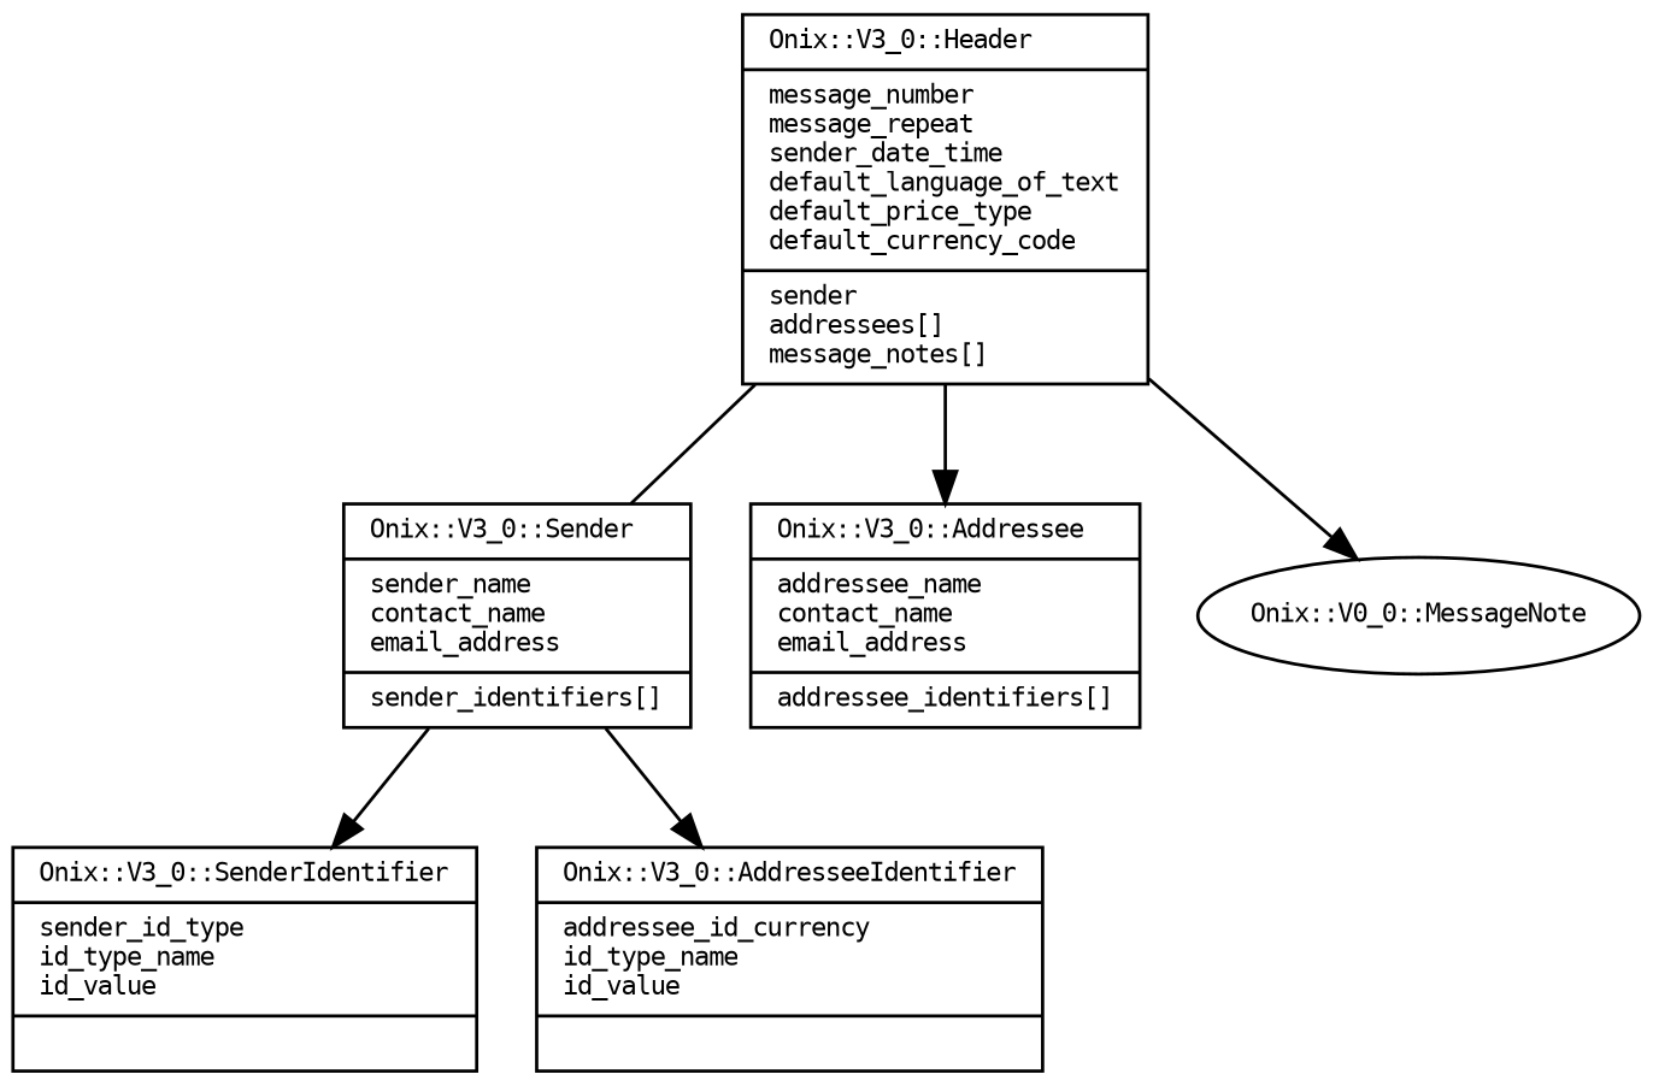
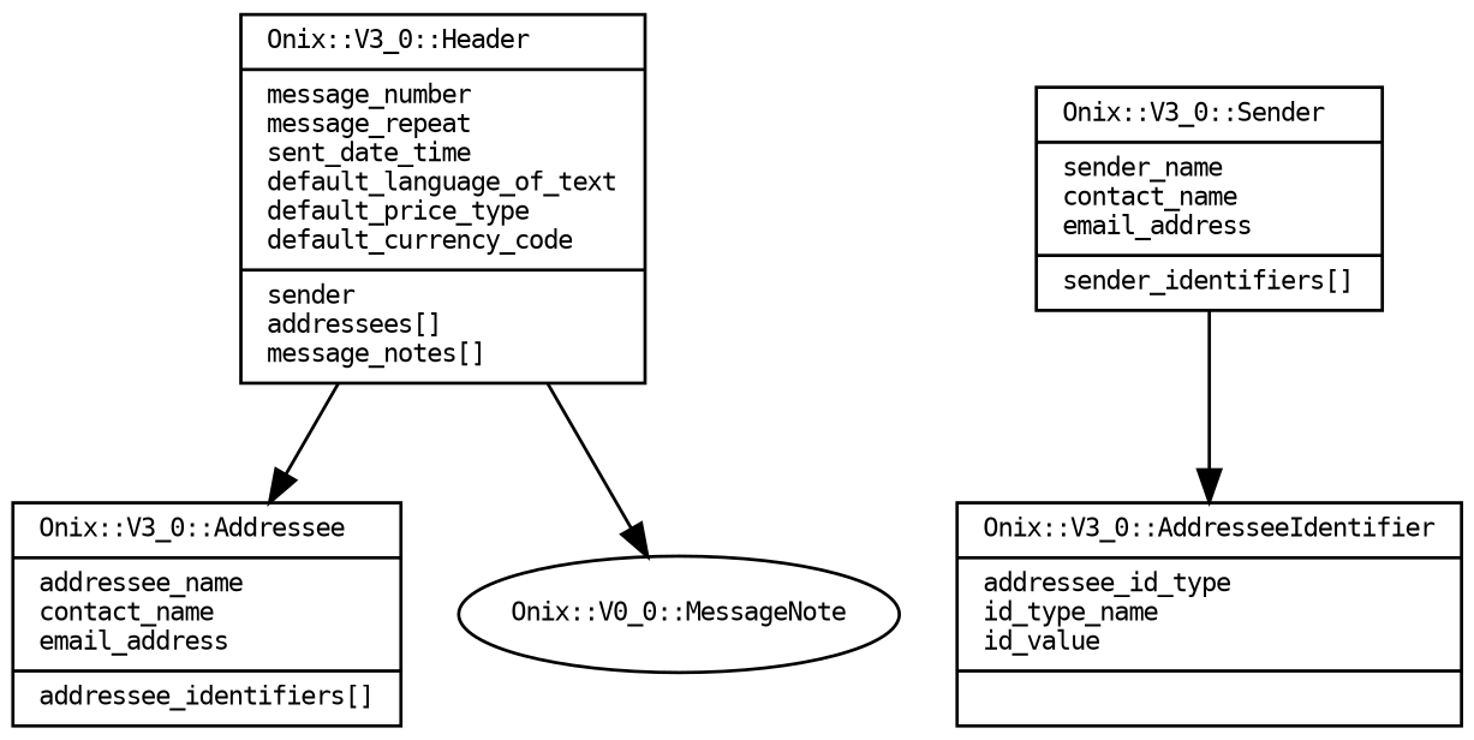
  digraph {
    fontname="DejaVu Sans Mono"
    fontsize=8
    node [fontname="DejaVu Sans Mono" fontsize=8 shape=record]
    edge [arrowhead=normal fontname="DejaVu Sans Mono" fontsize=8]
-   n1 [label="{Onix::V3_0::Header\l|message_number\lmessage_repeat\lsender_date_time\ldefault_language_of_text\ldefault_price_type\ldefault_currency_code\l|sender\laddressees[]\lmessage_notes[]\l}"]
+   n1 [label="{Onix::V3_0::Header\l|message_number\lmessage_repeat\lsent_date_time\ldefault_language_of_text\ldefault_price_type\ldefault_currency_code\l|sender\laddressees[]\lmessage_notes[]\l}"]
    n2 [label="{Onix::V3_0::Sender\l|sender_name\lcontact_name\lemail_address\l|sender_identifiers[]\l}"]
    n3 [label="{Onix::V3_0::Addressee\l|addressee_name\lcontact_name\lemail_address\l|addressee_identifiers[]\l}"]
    n4 [label="Onix::V0_0::MessageNote" shape=oval]
-   n5 [label="{Onix::V3_0::SenderIdentifier\l|sender_id_type\lid_type_name\lid_value\l|\l}"]
-   n6 [label="{Onix::V3_0::AddresseeIdentifier\l|addressee_id_currency\lid_type_name\lid_value\l|\l}"]
-   n1 -> n2 [arrowhead=none]
+   n6 [label="{Onix::V3_0::AddresseeIdentifier\l|addressee_id_type\lid_type_name\lid_value\l|\l}"]
    n1 -> n3
    n1 -> n4
-   n2 -> n5
    n2 -> n6
  }
